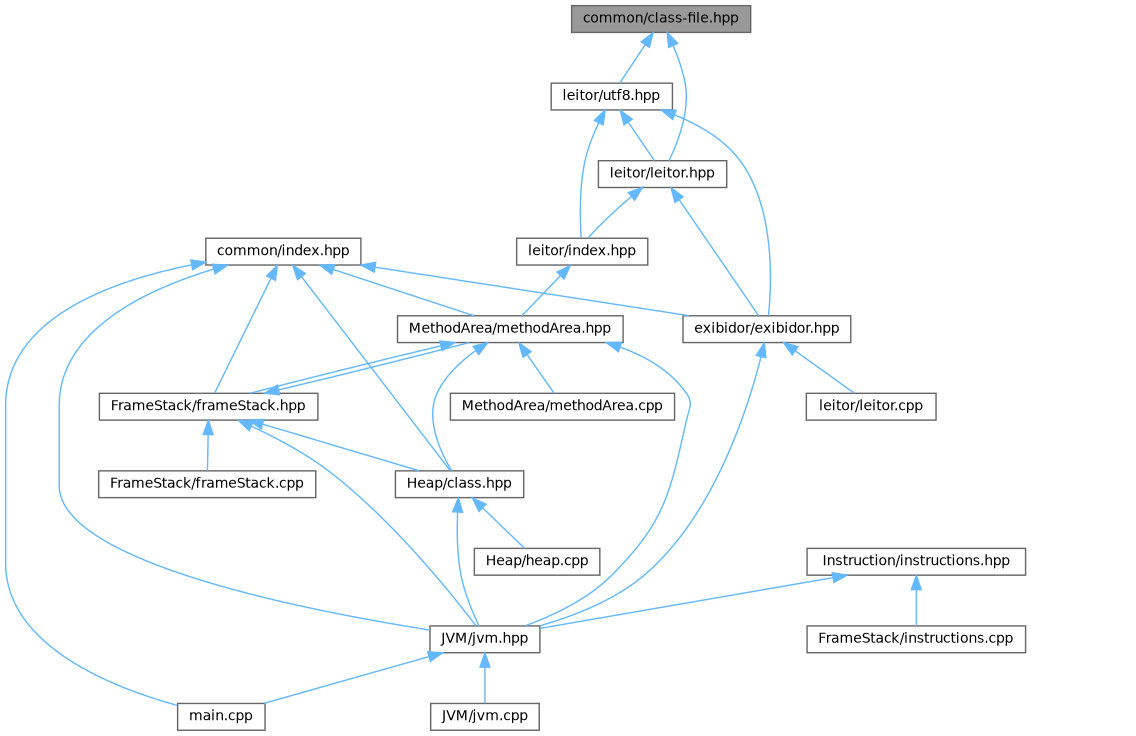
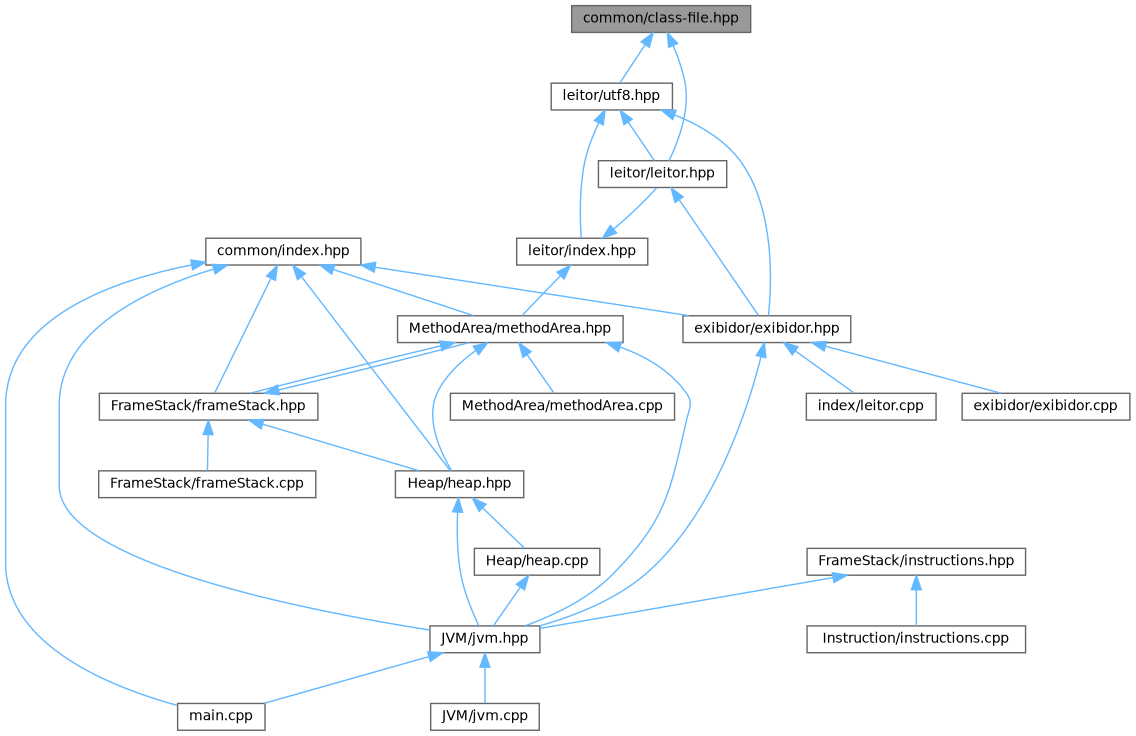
  digraph {
    node [color=grey40 fillcolor=white fontname=Helvetica fontsize=10 shape=box style=filled]
    edge [color=steelblue1 dir=back fontname=Helvetica fontsize=10 labelfontname=Helvetica labelfontsize=10 style=solid]
    n1 [color=gray40 fillcolor=grey60 fontcolor=black height=0.2 label="common/class-file.hpp" width=0.4]
    n2 [height=0.2 label="leitor/leitor.hpp" width=0.4]
    n3 [height=0.2 label="leitor/utf8.hpp" width=0.4]
    n4 [height=0.2 label="common/index.hpp" width=0.4]
    n5 [height=0.2 label="FrameStack/frameStack.hpp" width=0.4]
-   n6 [height=0.2 label="Heap/class.hpp" width=0.4]
+   n6 [height=0.2 label="Heap/heap.hpp" width=0.4]
    n7 [height=0.2 label="JVM/jvm.hpp" width=0.4]
    n8 [height=0.2 label="main.cpp" width=0.4]
    n9 [height=0.2 label="MethodArea/methodArea.hpp" width=0.4]
    n10 [height=0.2 label="exibidor/exibidor.hpp" width=0.4]
    n11 [height=0.2 label="leitor/index.hpp" width=0.4]
    n12 [height=0.2 label="FrameStack/frameStack.cpp" width=0.4]
    n13 [height=0.2 label="Heap/heap.cpp" width=0.4]
    n14 [height=0.2 label="JVM/jvm.cpp" width=0.4]
    n15 [height=0.2 label="MethodArea/methodArea.cpp" width=0.4]
-   n17 [height=0.2 label="leitor/leitor.cpp" width=0.4]
-   n18 [height=0.2 label="Instruction/instructions.hpp" width=0.4]
-   n19 [height=0.2 label="FrameStack/instructions.cpp" width=0.4]
+   n16 [height=0.2 label="exibidor/exibidor.cpp" width=0.4]
+   n17 [height=0.2 label="index/leitor.cpp" width=0.4]
+   n18 [height=0.2 label="FrameStack/instructions.hpp" width=0.4]
+   n19 [height=0.2 label="Instruction/instructions.cpp" width=0.4]
    n1 -> n2
    n1 -> n3
    n2 -> n10
-   n2 -> n11
+   n11 -> n2
    n3 -> n2
    n3 -> n10
    n3 -> n11
    n4 -> n5
    n4 -> n6
    n4 -> n7
    n4 -> n8
    n4 -> n9
    n4 -> n10
    n5 -> n6
-   n5 -> n7
+   n13 -> n7
    n5 -> n9
    n5 -> n12
    n6 -> n7
    n6 -> n13
    n7 -> n8
    n7 -> n14
    n9 -> n5
    n9 -> n6
    n9 -> n7
    n9 -> n15
    n10 -> n7
+   n10 -> n16
    n10 -> n17
    n11 -> n9
    n18 -> n7
    n18 -> n19
  }
